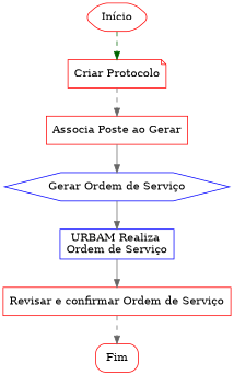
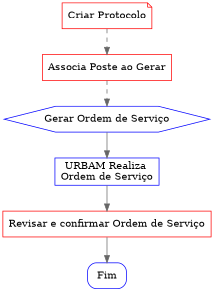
  digraph {
    node [color=red shape=box]
    edge [color=gray40 style=dashed]
-   n1 [label="Início" shape=hexagon style=rounded]
    n2 [label="Criar Protocolo" shape=note]
    n3 [label="Associa Poste ao Gerar"]
-   n4 [label=Fim style=rounded]
+   n4 [color=blue label=Fim style=rounded]
    n5 [color=blue label="Gerar Ordem de Serviço" shape=hexagon]
    n6 [color=blue label="URBAM Realiza \nOrdem de Serviço"]
    n7 [label="Revisar e confirmar Ordem de Serviço"]
-   n1 -> n2 [color=darkgreen]
    n2 -> n3
-   n3 -> n5 [style=solid]
+   n3 -> n5
    n5 -> n6 [style=solid]
    n6 -> n7 [style=solid]
-   n7 -> n4
+   n7 -> n4 [style=solid]
  }
